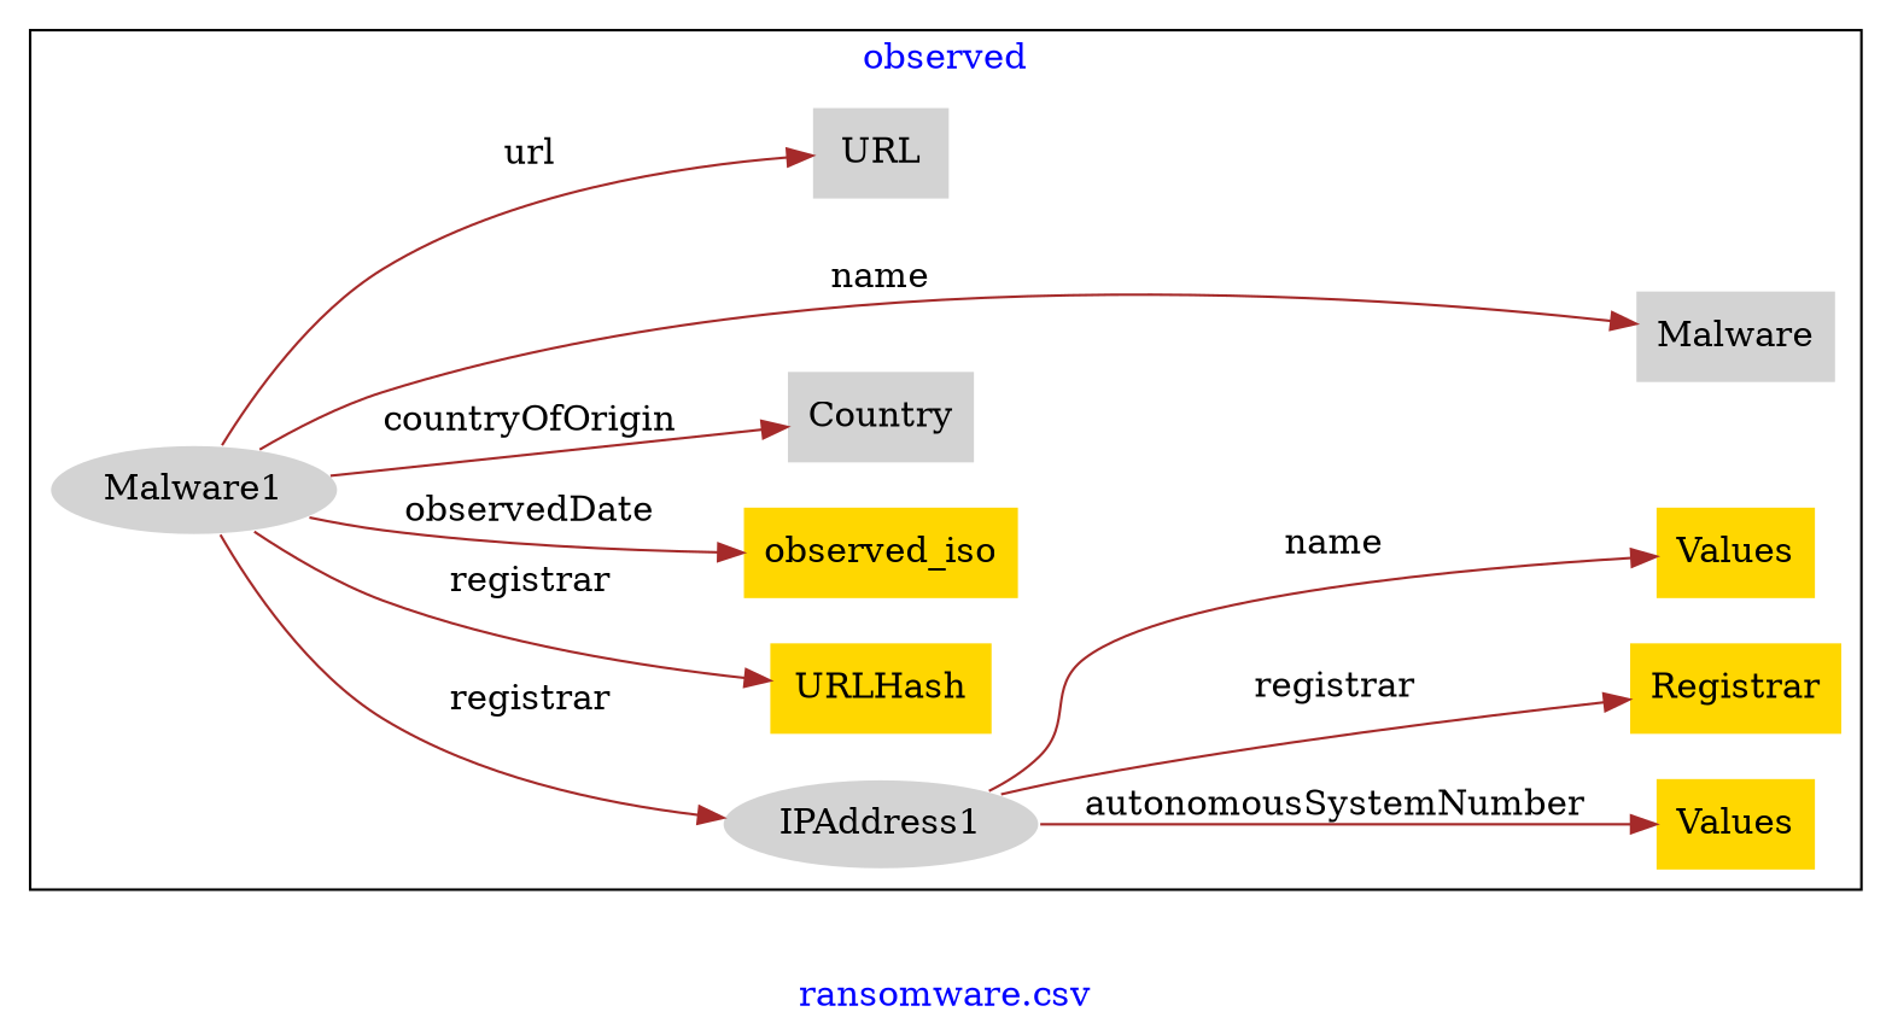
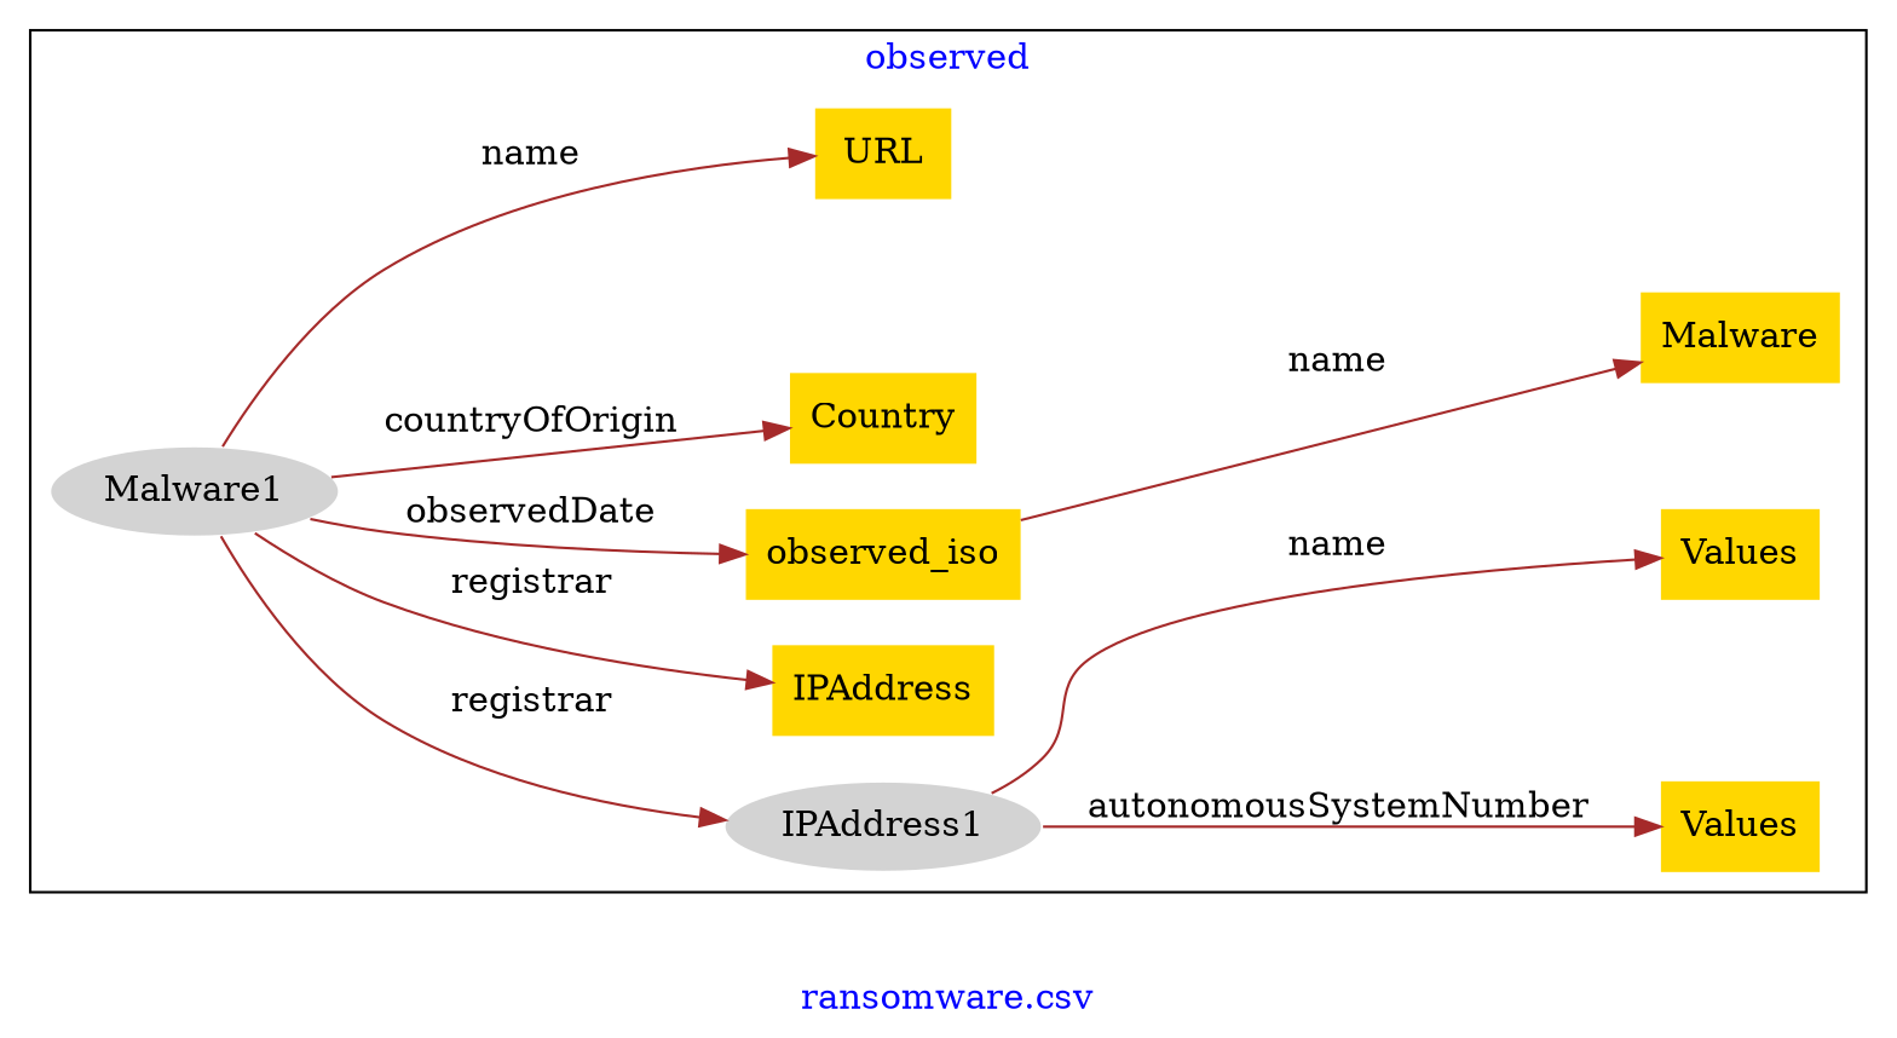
  digraph {
    fontcolor=blue
    label="ransomware.csv"
    rankdir=LR
    remincross=true
    node [fillcolor=gold style=filled shape=plaintext]
    edge [color=brown fontcolor=black]
    n1 [color=white fillcolor=lightgray label=IPAddress1 shape=""]
    n2 [label=Values]
-   n3 [label=Registrar]
    n4 [label=Values]
    n5 [color=white fillcolor=lightgray label=Malware1 shape=""]
-   n6 [label=URLHash]
+   n6 [label=IPAddress]
    n7 [label=observed_iso]
-   n8 [fillcolor=lightgray label=Country]
-   n9 [fillcolor=lightgray label=Malware]
-   n10 [fillcolor=lightgray label=URL]
+   n8 [label=Country]
+   n9 [label=Malware]
+   n10 [label=URL]
    subgraph cluster_1 {
      label=observed
      n1
      n2
-     n3
      n4
      n5
      n6
      n7
      n8
      n9
      n10
    }
    n1 -> n2 [label=autonomousSystemNumber]
-   n1 -> n3 [label=registrar]
    n1 -> n4 [label=name]
    n5 -> n1 [label=registrar]
    n5 -> n6 [label=registrar]
    n5 -> n7 [label=observedDate]
    n5 -> n8 [label=countryOfOrigin]
-   n5 -> n9 [label=name]
-   n5 -> n10 [label=url]
+   n7 -> n9 [label=name]
+   n5 -> n10 [label=name]
  }
